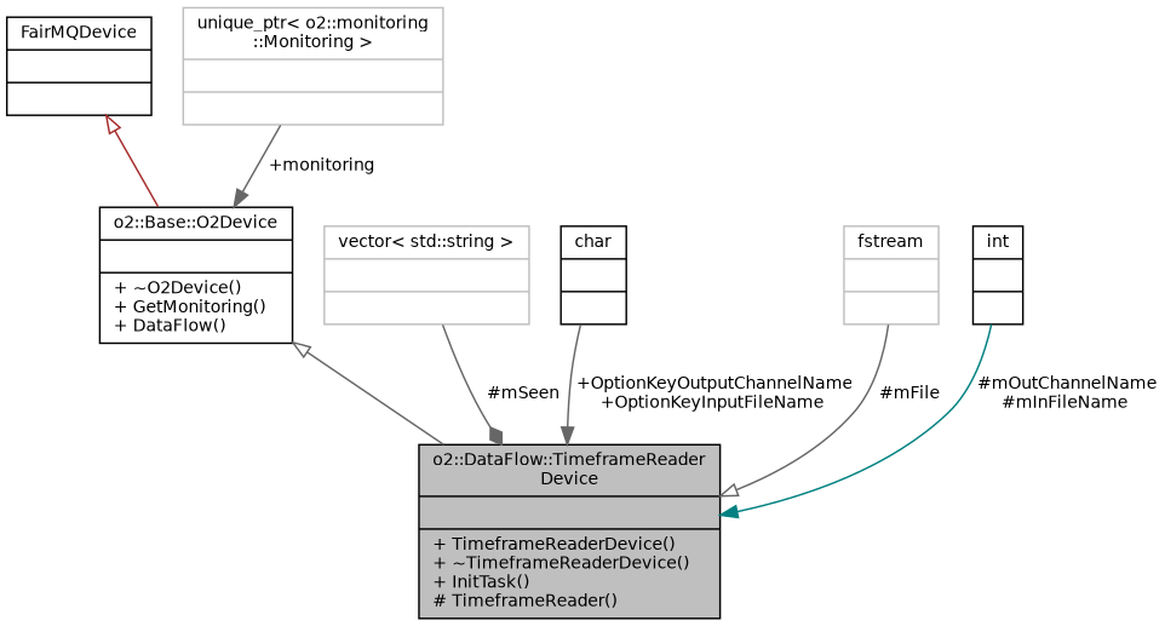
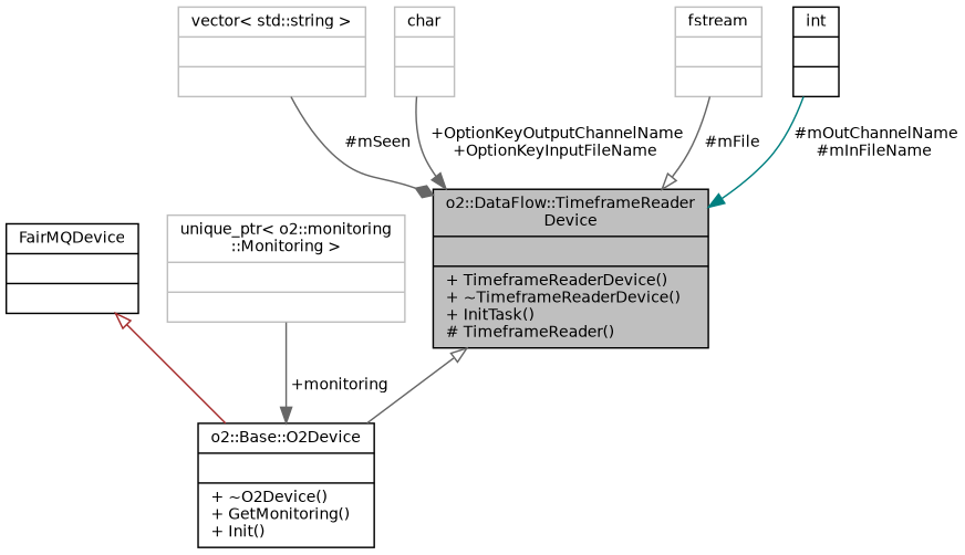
  digraph {
    node [color=black fontname=Helvetica fontsize=10 shape=record]
    edge [color=gray40 fontname=Helvetica fontsize=10 labelfontname=Helvetica labelfontsize=10 style=solid arrowhead=normal]
    n1 [fillcolor=grey75 fontcolor=black height=0.2 label="{o2::DataFlow::TimeframeReader\lDevice\n||+ TimeframeReaderDevice()\l+ ~TimeframeReaderDevice()\l+ InitTask()\l# TimeframeReader()\l}" style=filled width=0.4]
-   n2 [height=0.2 label="{o2::Base::O2Device\n||+ ~O2Device()\l+ GetMonitoring()\l+ DataFlow()\l}" width=0.4]
+   n2 [height=0.2 label="{o2::Base::O2Device\n||+ ~O2Device()\l+ GetMonitoring()\l+ Init()\l}" width=0.4]
    n3 [height=0.2 label="{FairMQDevice\n||}" width=0.4]
    n4 [color=grey75 height=0.2 label="{unique_ptr\< o2::monitoring\l::Monitoring \>\n||}" width=0.4]
    n5 [color=grey75 height=0.2 label="{vector\< std::string \>\n||}" width=0.4]
-   n6 [height=0.2 label="{char\n||}" width=0.4]
+   n6 [color=grey75 height=0.2 label="{char\n||}" width=0.4]
    n7 [color=grey75 height=0.2 label="{fstream\n||}" width=0.4]
    n8 [height=0.2 label="{int\n||}" width=0.4]
-   n2 -> n1 [arrowtail=onormal dir=back arrowhead=""]
+   n1 -> n2 [arrowtail=onormal dir=back arrowhead=""]
    n3 -> n2 [arrowtail=onormal color=brown dir=back arrowhead=""]
    n4 -> n2 [label=" +monitoring"]
    n5 -> n1 [arrowhead=diamond label=" #mSeen"]
    n6 -> n1 [label=" +OptionKeyOutputChannelName\n+OptionKeyInputFileName"]
    n7 -> n1 [arrowhead=onormal label=" #mFile"]
    n8 -> n1 [color=teal label=" #mOutChannelName\n#mInFileName"]
  }
